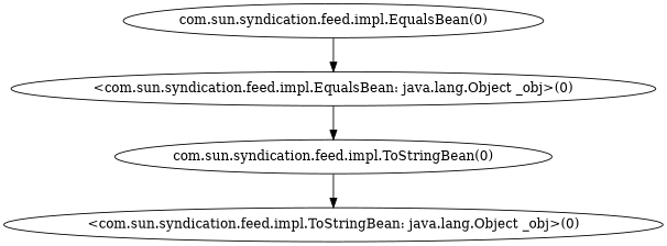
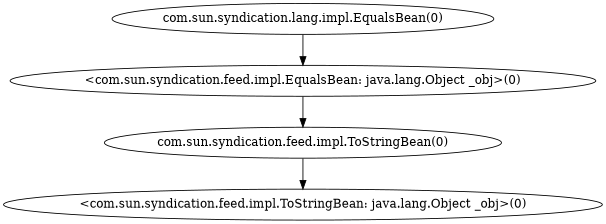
  digraph {
-   "com.sun.syndication.feed.impl.EqualsBean(0)"
+   "com.sun.syndication.feed.impl.EqualsBean(0)" [label="com.sun.syndication.lang.impl.EqualsBean(0)"]
    "<com.sun.syndication.feed.impl.EqualsBean: java.lang.Object _obj>(0)"
    "com.sun.syndication.feed.impl.ToStringBean(0)"
    "<com.sun.syndication.feed.impl.ToStringBean: java.lang.Object _obj>(0)"
    "com.sun.syndication.feed.impl.EqualsBean(0)" -> "<com.sun.syndication.feed.impl.EqualsBean: java.lang.Object _obj>(0)"
    "<com.sun.syndication.feed.impl.EqualsBean: java.lang.Object _obj>(0)" -> "com.sun.syndication.feed.impl.ToStringBean(0)"
    "com.sun.syndication.feed.impl.ToStringBean(0)" -> "<com.sun.syndication.feed.impl.ToStringBean: java.lang.Object _obj>(0)"
  }
